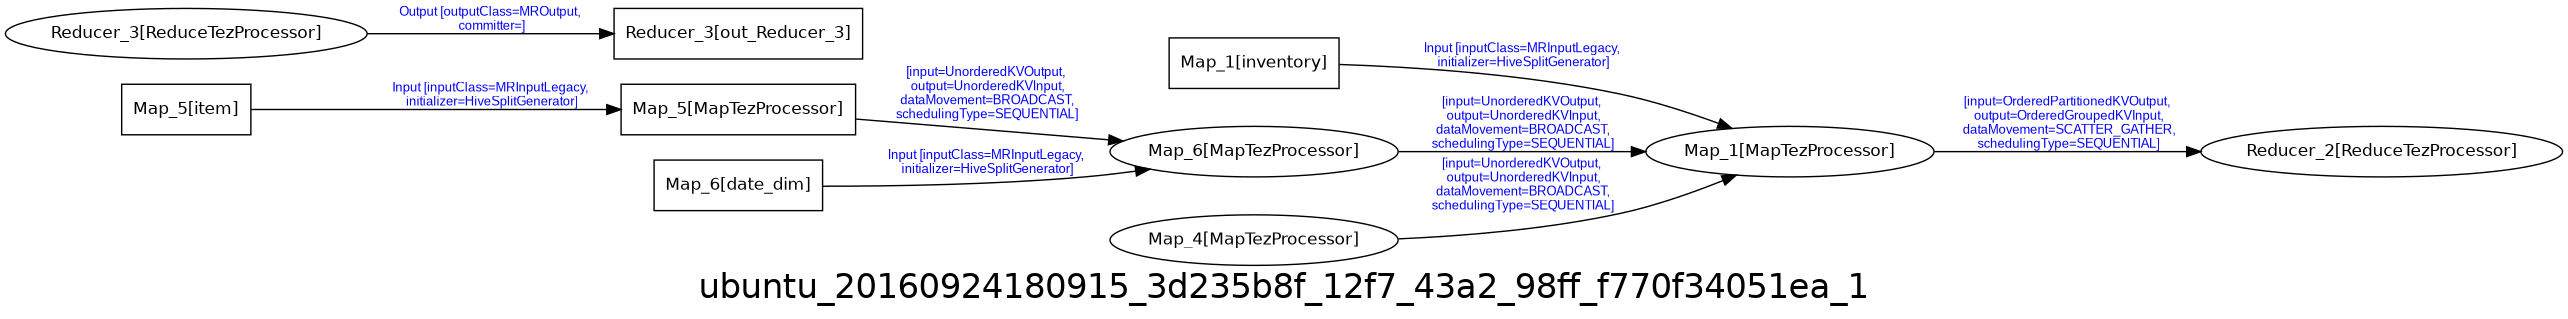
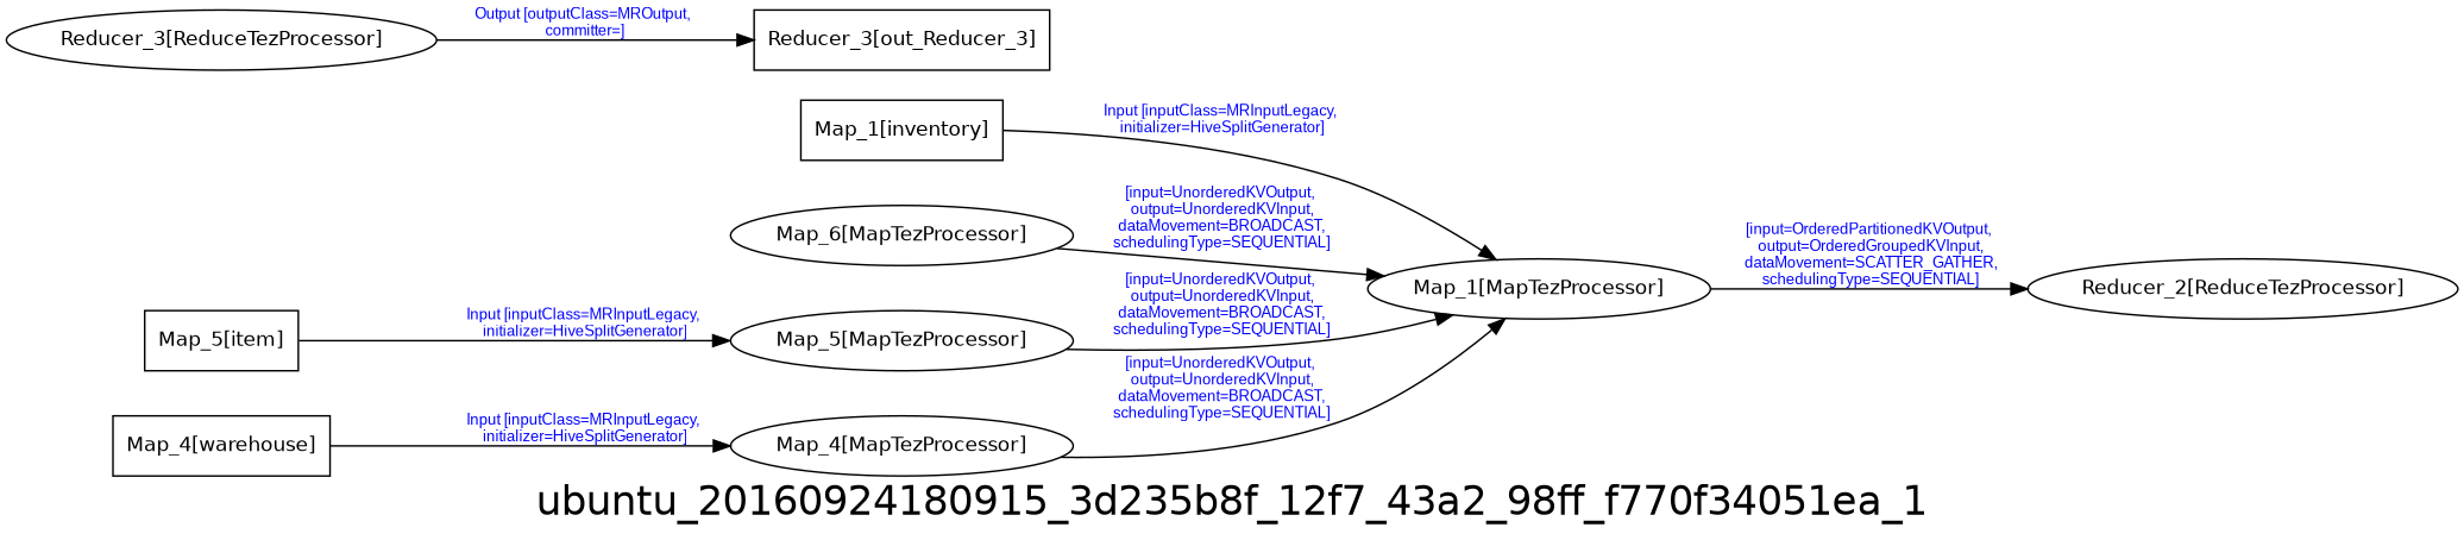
  digraph {
    fontname=Helvetica
    fontsize=24
    label=ubuntu_20160924180915_3d235b8f_12f7_43a2_98ff_f770f34051ea_1
    rankdir=LR
    node [fontname=Helvetica fontsize=12]
    edge [fontcolor=blue fontname=Arial fontsize=9]
    n1 [label="Map_1[inventory]" shape=box]
    n2 [label="Map_1[MapTezProcessor]"]
    n3 [label="Reducer_2[ReduceTezProcessor]"]
    n4 [label="Reducer_3[out_Reducer_3]" shape=box]
    n5 [label="Map_6[MapTezProcessor]"]
    n6 [label="Reducer_3[ReduceTezProcessor]"]
    n7 [label="Map_5[item]" shape=box]
-   n8 [label="Map_5[MapTezProcessor]" shape=box]
+   n8 [label="Map_5[MapTezProcessor]"]
    n9 [label="Map_4[MapTezProcessor]"]
-   n11 [label="Map_6[date_dim]" shape=box]
+   n10 [label="Map_4[warehouse]" shape=box]
    n1 -> n2 [label="Input [inputClass=MRInputLegacy,\n initializer=HiveSplitGenerator]"]
    n2 -> n3 [label="[input=OrderedPartitionedKVOutput,\n output=OrderedGroupedKVInput,\n dataMovement=SCATTER_GATHER,\n schedulingType=SEQUENTIAL]"]
    n5 -> n2 [label="[input=UnorderedKVOutput,\n output=UnorderedKVInput,\n dataMovement=BROADCAST,\n schedulingType=SEQUENTIAL]"]
    n6 -> n4 [label="Output [outputClass=MROutput,\n committer=]"]
    n7 -> n8 [label="Input [inputClass=MRInputLegacy,\n initializer=HiveSplitGenerator]"]
-   n8 -> n5 [label="[input=UnorderedKVOutput,\n output=UnorderedKVInput,\n dataMovement=BROADCAST,\n schedulingType=SEQUENTIAL]"]
+   n8 -> n2 [label="[input=UnorderedKVOutput,\n output=UnorderedKVInput,\n dataMovement=BROADCAST,\n schedulingType=SEQUENTIAL]"]
    n9 -> n2 [label="[input=UnorderedKVOutput,\n output=UnorderedKVInput,\n dataMovement=BROADCAST,\n schedulingType=SEQUENTIAL]"]
-   n11 -> n5 [label="Input [inputClass=MRInputLegacy,\n initializer=HiveSplitGenerator]"]
+   n10 -> n9 [label="Input [inputClass=MRInputLegacy,\n initializer=HiveSplitGenerator]"]
  }
